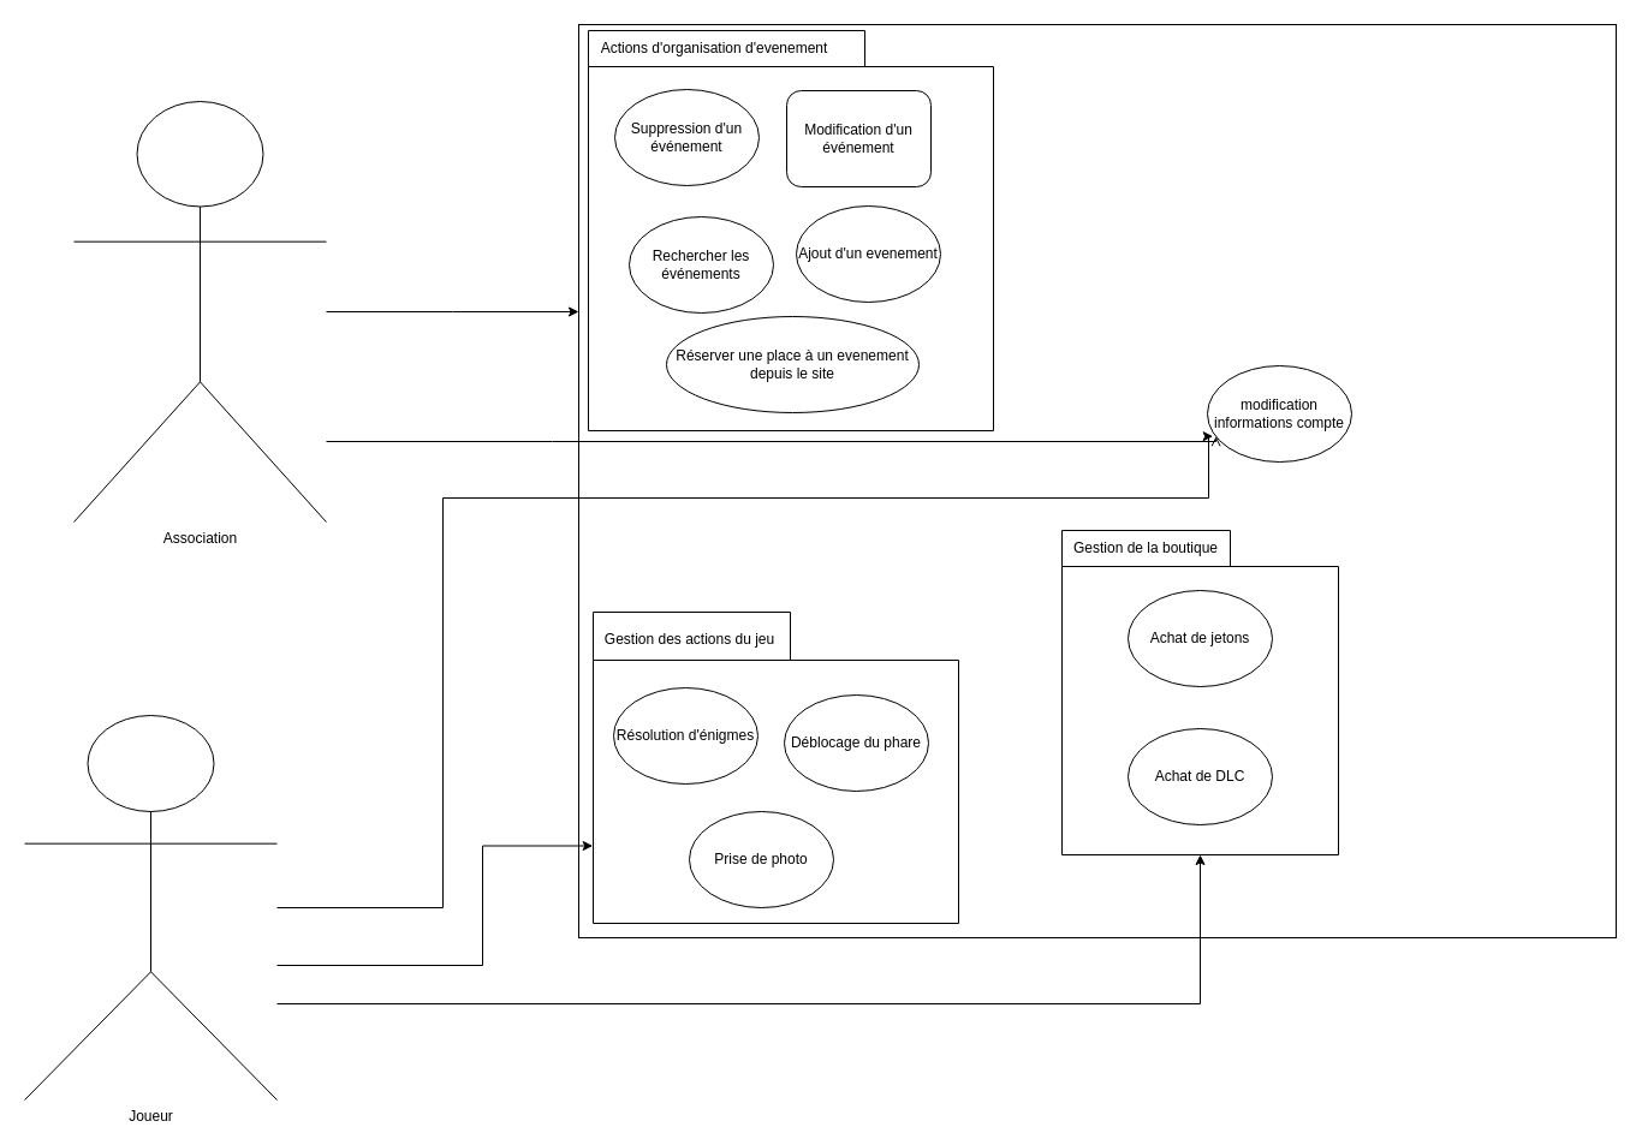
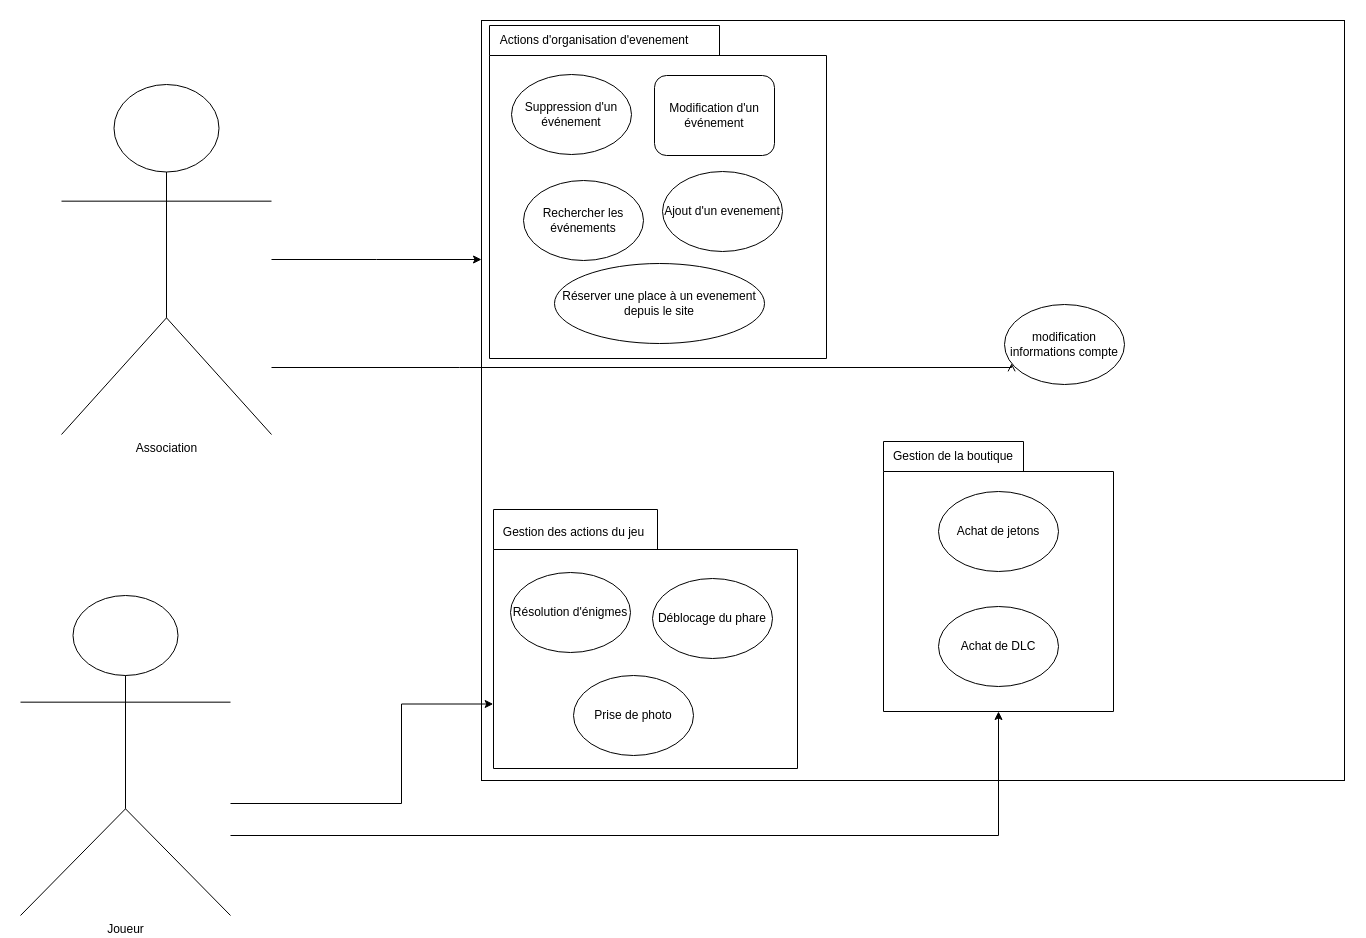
  <mxCell id="0" />
  <mxCell id="1" parent="0" />
  <mxCell id="2" value="" style="rounded=0;whiteSpace=wrap;html=1;" parent="1" vertex="1"><mxGeometry x="481" y="20" width="863" height="760" as="geometry" /></mxCell>
  <mxCell id="3" value="Joueur" style="shape=umlActor;verticalLabelPosition=bottom;verticalAlign=top;html=1;outlineConnect=0;" parent="1" vertex="1"><mxGeometry x="20" y="595" width="210" height="320" as="geometry" /></mxCell>
  <mxCell id="4" style="edgeStyle=orthogonalEdgeStyle;rounded=0;orthogonalLoop=1;jettySize=auto;html=1;entryX=0;entryY=0.5;entryDx=0;entryDy=0;" edge="1" parent="1" source="5"><mxGeometry relative="1" as="geometry"><mxPoint x="481" y="259" as="targetPoint" /></mxGeometry></mxCell>
  <mxCell id="5" value="Association" style="shape=umlActor;verticalLabelPosition=bottom;verticalAlign=top;html=1;outlineConnect=0;" parent="1" vertex="1"><mxGeometry x="61" y="84" width="210" height="350" as="geometry" /></mxCell>
  <mxCell id="6" value="" style="shape=folder;fontStyle=1;spacingTop=10;tabWidth=164;tabHeight=40;tabPosition=left;html=1;whiteSpace=wrap;" vertex="1" parent="1"><mxGeometry x="493" y="509" width="304" height="259" as="geometry" /></mxCell>
  <mxCell id="7" value="modification informations compte" style="ellipse;whiteSpace=wrap;html=1;" parent="1" vertex="1"><mxGeometry x="1004" y="304" width="120" height="80" as="geometry" /></mxCell>
  <mxCell id="8" value="Gestion des actions du jeu" style="text;html=1;align=center;verticalAlign=middle;resizable=0;points=[];autosize=1;strokeColor=none;fillColor=none;" vertex="1" parent="1"><mxGeometry x="493" y="516.64" width="160" height="30" as="geometry" /></mxCell>
  <mxCell id="9" value="Résolution d'énigmes" style="ellipse;whiteSpace=wrap;html=1;" parent="1" vertex="1"><mxGeometry x="510" y="572" width="120" height="80" as="geometry" /></mxCell>
  <mxCell id="10" value="Déblocage du phare" style="ellipse;whiteSpace=wrap;html=1;" parent="1" vertex="1"><mxGeometry x="652" y="578" width="120" height="80" as="geometry" /></mxCell>
  <mxCell id="11" value="Prise de photo" style="ellipse;whiteSpace=wrap;html=1;" parent="1" vertex="1"><mxGeometry x="573" y="675" width="120" height="80" as="geometry" /></mxCell>
  <mxCell id="12" value="" style="shape=folder;fontStyle=1;spacingTop=10;tabWidth=140;tabHeight=30;tabPosition=left;html=1;whiteSpace=wrap;" vertex="1" parent="1"><mxGeometry x="883" y="441" width="230" height="270" as="geometry" /></mxCell>
  <mxCell id="13" value="Gestion de la boutique" style="text;html=1;align=center;verticalAlign=middle;whiteSpace=wrap;rounded=0;" parent="1" vertex="1"><mxGeometry x="883" y="441" width="140" height="30" as="geometry" /></mxCell>
  <mxCell id="14" value="Achat de jetons" style="ellipse;whiteSpace=wrap;html=1;" parent="1" vertex="1"><mxGeometry x="938" y="491" width="120" height="80" as="geometry" /></mxCell>
  <mxCell id="15" value="Achat de DLC" style="ellipse;whiteSpace=wrap;html=1;" parent="1" vertex="1"><mxGeometry x="938" y="606" width="120" height="80" as="geometry" /></mxCell>
  <mxCell id="16" value="" style="shape=folder;fontStyle=1;spacingTop=10;tabWidth=230;tabHeight=30;tabPosition=left;html=1;whiteSpace=wrap;" vertex="1" parent="1"><mxGeometry x="489" y="25" width="337" height="333" as="geometry" /></mxCell>
  <mxCell id="17" value="Actions d'organisation d'evenement" style="text;html=1;align=center;verticalAlign=middle;whiteSpace=wrap;rounded=0;" parent="1" vertex="1"><mxGeometry x="489" y="25" width="210" height="30" as="geometry" /></mxCell>
  <mxCell id="18" value="Suppression d'un événement" style="ellipse;whiteSpace=wrap;html=1;" parent="1" vertex="1"><mxGeometry x="511" y="74" width="120" height="80" as="geometry" /></mxCell>
  <mxCell id="19" value="Modification d'un événement" style="whiteSpace=wrap;html=1;rounded=1;" parent="1" vertex="1"><mxGeometry x="654" y="75" width="120" height="80" as="geometry" /></mxCell>
  <mxCell id="20" value="Ajout d'un evenement" style="ellipse;whiteSpace=wrap;html=1;" parent="1" vertex="1"><mxGeometry x="662" y="171" width="120" height="80" as="geometry" /></mxCell>
  <mxCell id="21" value="Rechercher les événements" style="ellipse;whiteSpace=wrap;html=1;" parent="1" vertex="1"><mxGeometry x="523" y="180" width="120" height="80" as="geometry" /></mxCell>
  <mxCell id="22" value="Réserver une place à un evenement depuis le site" style="ellipse;whiteSpace=wrap;html=1;" parent="1" vertex="1"><mxGeometry x="554" y="263" width="210" height="80" as="geometry" /></mxCell>
  <mxCell id="23" style="edgeStyle=orthogonalEdgeStyle;rounded=0;orthogonalLoop=1;jettySize=auto;html=1;entryX=-0.001;entryY=0.751;entryDx=0;entryDy=0;entryPerimeter=0;" edge="1" parent="1" source="3" target="6"><mxGeometry relative="1" as="geometry"><Array as="points"><mxPoint x="401" y="803" /><mxPoint x="401" y="704" /></Array></mxGeometry></mxCell>
  <mxCell id="24" style="edgeStyle=orthogonalEdgeStyle;rounded=0;orthogonalLoop=1;jettySize=auto;html=1;entryX=0.5;entryY=1;entryDx=0;entryDy=0;entryPerimeter=0;" edge="1" parent="1" source="3" target="12"><mxGeometry relative="1" as="geometry"><Array as="points"><mxPoint x="998" y="835" /></Array></mxGeometry></mxCell>
- <mxCell id="25" style="edgeStyle=orthogonalEdgeStyle;rounded=0;orthogonalLoop=1;jettySize=auto;html=1;entryX=0.039;entryY=0.734;entryDx=0;entryDy=0;entryPerimeter=0;" edge="1" parent="1" source="3" target="7"><mxGeometry relative="1" as="geometry"><Array as="points"><mxPoint x="368" y="755" /><mxPoint x="368" y="414" /><mxPoint x="1005" y="414" /></Array></mxGeometry></mxCell>
  <mxCell id="26" style="edgeStyle=orthogonalEdgeStyle;rounded=0;orthogonalLoop=1;jettySize=auto;html=1;entryX=0.059;entryY=0.734;entryDx=0;entryDy=0;entryPerimeter=0;endArrow=open;" edge="1" parent="1" source="5" target="7"><mxGeometry relative="1" as="geometry"><Array as="points"><mxPoint x="459" y="367" /><mxPoint x="459" y="367" /></Array></mxGeometry></mxCell>
